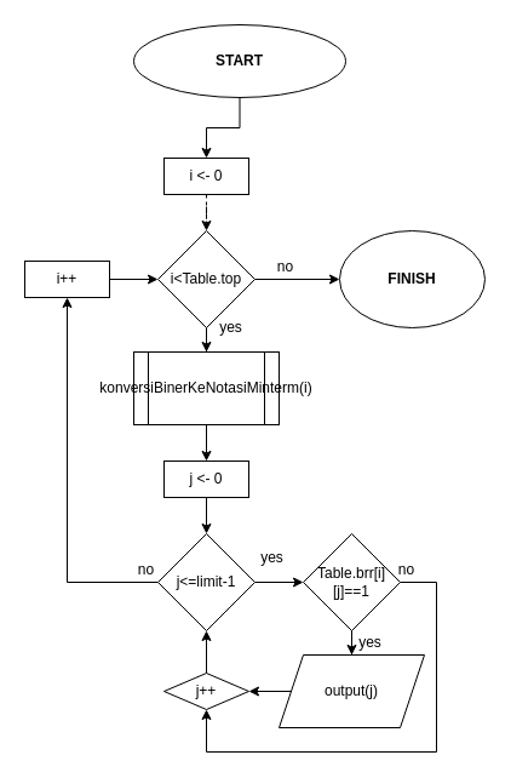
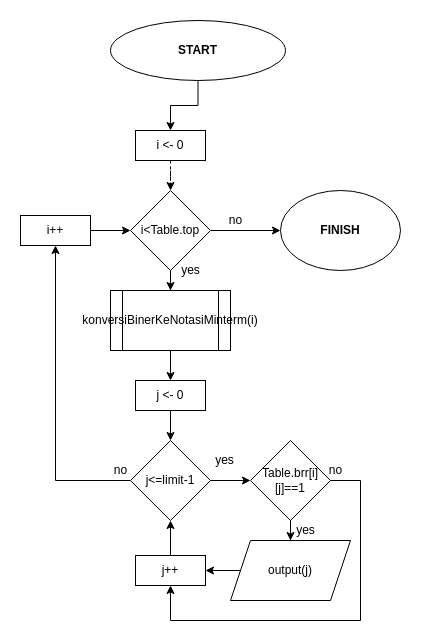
  <mxCell id="0" />
  <mxCell id="1" parent="0" />
  <mxCell id="2" value="" style="edgeStyle=orthogonalEdgeStyle;rounded=0;orthogonalLoop=1;jettySize=auto;html=1;" parent="1" source="3" target="9" edge="1"><mxGeometry relative="1" as="geometry" /></mxCell>
  <mxCell id="3" value="START" style="ellipse;whiteSpace=wrap;html=1;fontStyle=1" parent="1" vertex="1"><mxGeometry x="110" y="20" width="175" height="60" as="geometry" /></mxCell>
  <mxCell id="4" value="FINISH" style="ellipse;whiteSpace=wrap;html=1;fontStyle=1" parent="1" vertex="1"><mxGeometry x="280" y="190" width="120" height="80" as="geometry" /></mxCell>
  <mxCell id="5" value="" style="edgeStyle=orthogonalEdgeStyle;rounded=0;orthogonalLoop=1;jettySize=auto;html=1;" parent="1" source="7" target="11" edge="1"><mxGeometry relative="1" as="geometry" /></mxCell>
  <mxCell id="6" style="edgeStyle=orthogonalEdgeStyle;rounded=0;orthogonalLoop=1;jettySize=auto;html=1;exitX=1;exitY=0.5;exitDx=0;exitDy=0;" parent="1" source="7" target="4" edge="1"><mxGeometry relative="1" as="geometry" /></mxCell>
  <mxCell id="7" value="i&amp;lt;Table.top" style="rhombus;whiteSpace=wrap;html=1;" parent="1" vertex="1"><mxGeometry x="130" y="190" width="80" height="80" as="geometry" /></mxCell>
  <mxCell id="8" value="" style="edgeStyle=orthogonalEdgeStyle;rounded=0;orthogonalLoop=1;jettySize=auto;html=1;dashed=1;" parent="1" source="9" target="7" edge="1"><mxGeometry relative="1" as="geometry" /></mxCell>
  <mxCell id="9" value="i &amp;lt;- 0" style="rounded=0;whiteSpace=wrap;html=1;" parent="1" vertex="1"><mxGeometry x="135" y="130" width="70" height="30" as="geometry" /></mxCell>
  <mxCell id="10" value="" style="edgeStyle=orthogonalEdgeStyle;rounded=0;orthogonalLoop=1;jettySize=auto;html=1;" parent="1" source="11" target="13" edge="1"><mxGeometry relative="1" as="geometry" /></mxCell>
  <mxCell id="11" value="konversiBinerKeNotasiMinterm(i)" style="shape=process;whiteSpace=wrap;html=1;backgroundOutline=1;" parent="1" vertex="1"><mxGeometry x="110" y="290" width="120" height="60" as="geometry" /></mxCell>
  <mxCell id="12" value="" style="edgeStyle=orthogonalEdgeStyle;rounded=0;orthogonalLoop=1;jettySize=auto;html=1;" parent="1" source="13" target="16" edge="1"><mxGeometry relative="1" as="geometry" /></mxCell>
  <mxCell id="13" value="j &amp;lt;- 0" style="rounded=0;whiteSpace=wrap;html=1;" parent="1" vertex="1"><mxGeometry x="135" y="380" width="70" height="30" as="geometry" /></mxCell>
  <mxCell id="14" value="" style="edgeStyle=orthogonalEdgeStyle;rounded=0;orthogonalLoop=1;jettySize=auto;html=1;" parent="1" source="16" target="19" edge="1"><mxGeometry relative="1" as="geometry" /></mxCell>
  <mxCell id="15" style="edgeStyle=orthogonalEdgeStyle;rounded=0;orthogonalLoop=1;jettySize=auto;html=1;exitX=0;exitY=0.5;exitDx=0;exitDy=0;" parent="1" source="16" target="25" edge="1"><mxGeometry relative="1" as="geometry" /></mxCell>
  <mxCell id="16" value="j&amp;lt;=limit-1" style="rhombus;whiteSpace=wrap;html=1;" parent="1" vertex="1"><mxGeometry x="130" y="440" width="80" height="80" as="geometry" /></mxCell>
  <mxCell id="17" value="" style="edgeStyle=orthogonalEdgeStyle;rounded=0;orthogonalLoop=1;jettySize=auto;html=1;" parent="1" source="19" target="21" edge="1"><mxGeometry relative="1" as="geometry" /></mxCell>
  <mxCell id="18" style="edgeStyle=orthogonalEdgeStyle;rounded=0;orthogonalLoop=1;jettySize=auto;html=1;exitX=1;exitY=0.5;exitDx=0;exitDy=0;entryX=0.5;entryY=1;entryDx=0;entryDy=0;" parent="1" source="19" target="23" edge="1"><mxGeometry relative="1" as="geometry"><Array as="points"><mxPoint x="360" y="480" /><mxPoint x="360" y="620" /><mxPoint x="170" y="620" /></Array></mxGeometry></mxCell>
  <mxCell id="19" value="Table.brr[i][j]==1" style="rhombus;whiteSpace=wrap;html=1;" parent="1" vertex="1"><mxGeometry x="250" y="440" width="80" height="80" as="geometry" /></mxCell>
  <mxCell id="20" value="" style="edgeStyle=orthogonalEdgeStyle;rounded=0;orthogonalLoop=1;jettySize=auto;html=1;" parent="1" source="21" target="23" edge="1"><mxGeometry relative="1" as="geometry" /></mxCell>
  <mxCell id="21" value="output(j)" style="shape=parallelogram;perimeter=parallelogramPerimeter;whiteSpace=wrap;html=1;fixedSize=1;" parent="1" vertex="1"><mxGeometry x="230" y="540" width="120" height="60" as="geometry" /></mxCell>
  <mxCell id="22" value="" style="edgeStyle=orthogonalEdgeStyle;rounded=0;orthogonalLoop=1;jettySize=auto;html=1;" parent="1" source="23" target="16" edge="1"><mxGeometry relative="1" as="geometry" /></mxCell>
- <mxCell id="23" value="j++" style="rhombus;whiteSpace=wrap;html=1;" parent="1" vertex="1"><mxGeometry x="135" y="555" width="70" height="30" as="geometry" /></mxCell>
+ <mxCell id="23" value="j++" style="rounded=0;whiteSpace=wrap;html=1;" parent="1" vertex="1"><mxGeometry x="135" y="555" width="70" height="30" as="geometry" /></mxCell>
  <mxCell id="24" value="" style="edgeStyle=orthogonalEdgeStyle;rounded=0;orthogonalLoop=1;jettySize=auto;html=1;" parent="1" source="25" target="7" edge="1"><mxGeometry relative="1" as="geometry" /></mxCell>
  <mxCell id="25" value="i++" style="rounded=0;whiteSpace=wrap;html=1;" parent="1" vertex="1"><mxGeometry x="20" y="215" width="70" height="30" as="geometry" /></mxCell>
  <mxCell id="26" value="yes" style="text;html=1;align=center;verticalAlign=middle;resizable=0;points=[];autosize=1;" parent="1" vertex="1"><mxGeometry x="175" y="260" width="30" height="20" as="geometry" /></mxCell>
  <mxCell id="27" value="no" style="text;html=1;align=center;verticalAlign=middle;resizable=0;points=[];autosize=1;" parent="1" vertex="1"><mxGeometry x="220" y="210" width="30" height="20" as="geometry" /></mxCell>
  <mxCell id="28" value="yes" style="text;html=1;align=center;verticalAlign=middle;resizable=0;points=[];autosize=1;" parent="1" vertex="1"><mxGeometry x="209" y="450" width="30" height="20" as="geometry" /></mxCell>
  <mxCell id="29" value="no" style="text;html=1;align=center;verticalAlign=middle;resizable=0;points=[];autosize=1;" parent="1" vertex="1"><mxGeometry x="320" y="460" width="30" height="20" as="geometry" /></mxCell>
  <mxCell id="30" value="yes" style="text;html=1;align=center;verticalAlign=middle;resizable=0;points=[];autosize=1;" parent="1" vertex="1"><mxGeometry x="290" y="520" width="30" height="20" as="geometry" /></mxCell>
  <mxCell id="31" value="no" style="text;html=1;align=center;verticalAlign=middle;resizable=0;points=[];autosize=1;" parent="1" vertex="1"><mxGeometry x="105" y="460" width="30" height="20" as="geometry" /></mxCell>
